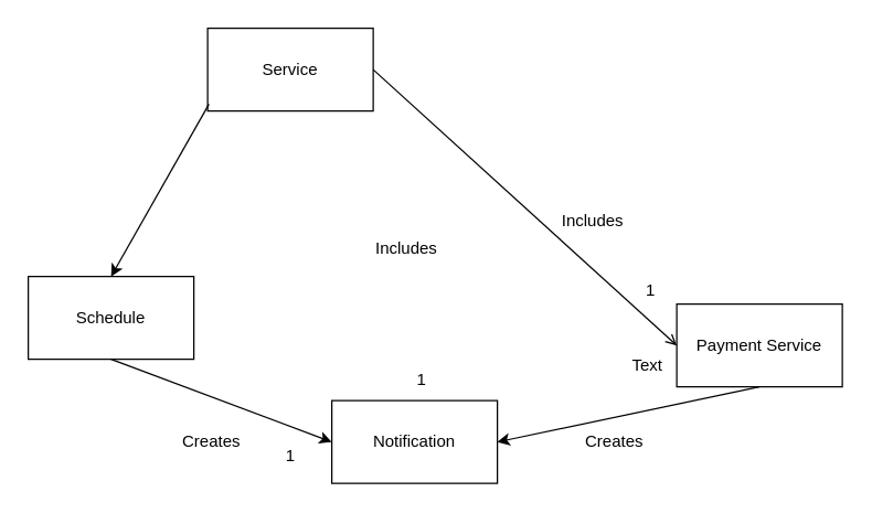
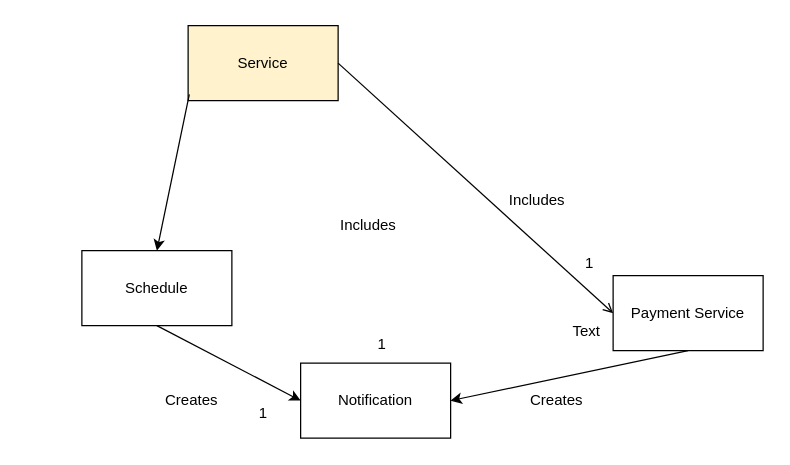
  <mxCell id="0" />
  <mxCell id="1" parent="0" />
- <mxCell id="2" value="Service" style="rounded=0;whiteSpace=wrap;html=1;" vertex="1" parent="1"><mxGeometry x="150" y="20" width="120" height="60" as="geometry" /></mxCell>
+ <mxCell id="2" value="Service" style="rounded=0;whiteSpace=wrap;html=1;fillColor=#fff2cc;" vertex="1" parent="1"><mxGeometry x="150" y="20" width="120" height="60" as="geometry" /></mxCell>
  <mxCell id="3" value="Payment Service" style="rounded=0;whiteSpace=wrap;html=1;" vertex="1" parent="1"><mxGeometry x="490" y="220" width="120" height="60" as="geometry" /></mxCell>
- <mxCell id="4" value="Schedule" style="rounded=0;whiteSpace=wrap;html=1;" vertex="1" parent="1"><mxGeometry x="20" y="200" width="120" height="60" as="geometry" /></mxCell>
+ <mxCell id="4" value="Schedule" style="rounded=0;whiteSpace=wrap;html=1;" vertex="1" parent="1"><mxGeometry x="65" y="200" width="120" height="60" as="geometry" /></mxCell>
  <mxCell id="5" value="" style="endArrow=open;html=1;entryX=0;entryY=0.5;entryDx=0;entryDy=0;exitX=1;exitY=0.5;exitDx=0;exitDy=0;" edge="1" parent="1" source="2" target="3"><mxGeometry width="50" height="50" relative="1" as="geometry"><mxPoint x="250" y="240" as="sourcePoint" /><mxPoint x="300" y="190" as="targetPoint" /></mxGeometry></mxCell>
  <mxCell id="6" value="Includes" style="text;html=1;resizable=0;points=[];autosize=1;align=left;verticalAlign=top;spacingTop=-4;" vertex="1" parent="1"><mxGeometry x="405" y="150" width="60" height="20" as="geometry" /></mxCell>
  <mxCell id="7" value="" style="endArrow=classic;html=1;entryX=0.5;entryY=0;entryDx=0;entryDy=0;exitX=0.008;exitY=0.917;exitDx=0;exitDy=0;exitPerimeter=0;" edge="1" parent="1" source="2" target="4"><mxGeometry width="50" height="50" relative="1" as="geometry"><mxPoint x="150" y="250" as="sourcePoint" /><mxPoint x="200" y="200" as="targetPoint" /></mxGeometry></mxCell>
  <mxCell id="8" value="Notification" style="rounded=0;whiteSpace=wrap;html=1;" vertex="1" parent="1"><mxGeometry x="240" y="290" width="120" height="60" as="geometry" /></mxCell>
  <mxCell id="9" value="Includes" style="text;html=1;resizable=0;points=[];autosize=1;align=left;verticalAlign=top;spacingTop=-4;" vertex="1" parent="1"><mxGeometry x="270" y="170" width="60" height="20" as="geometry" /></mxCell>
  <mxCell id="10" value="" style="endArrow=classic;html=1;exitX=0.5;exitY=1;exitDx=0;exitDy=0;entryX=1;entryY=0.5;entryDx=0;entryDy=0;" edge="1" parent="1" source="3" target="8"><mxGeometry width="50" height="50" relative="1" as="geometry"><mxPoint x="150" y="530" as="sourcePoint" /><mxPoint x="200" y="480" as="targetPoint" /></mxGeometry></mxCell>
  <mxCell id="11" value="Creates" style="text;html=1;resizable=0;points=[];autosize=1;align=left;verticalAlign=top;spacingTop=-4;" vertex="1" parent="1"><mxGeometry x="422" y="310" width="60" height="20" as="geometry" /></mxCell>
  <mxCell id="12" value="" style="endArrow=classic;html=1;exitX=0.5;exitY=1;exitDx=0;exitDy=0;entryX=0;entryY=0.5;entryDx=0;entryDy=0;" edge="1" parent="1" source="4" target="8"><mxGeometry width="50" height="50" relative="1" as="geometry"><mxPoint x="20" y="500" as="sourcePoint" /><mxPoint x="70" y="450" as="targetPoint" /></mxGeometry></mxCell>
  <mxCell id="13" value="Creates" style="text;html=1;resizable=0;points=[];autosize=1;align=left;verticalAlign=top;spacingTop=-4;" vertex="1" parent="1"><mxGeometry x="130" y="310" width="60" height="20" as="geometry" /></mxCell>
  <mxCell id="14" value="Text" style="text;html=1;resizable=0;points=[];autosize=1;align=left;verticalAlign=top;spacingTop=-4;" vertex="1" parent="1"><mxGeometry x="456" y="255" width="40" height="20" as="geometry" /></mxCell>
  <mxCell id="15" value="1" style="text;html=1;resizable=0;points=[];autosize=1;align=left;verticalAlign=top;spacingTop=-4;" vertex="1" parent="1"><mxGeometry x="466" y="200" width="20" height="20" as="geometry" /></mxCell>
  <mxCell id="16" value="1" style="text;html=1;resizable=0;points=[];autosize=1;align=left;verticalAlign=top;spacingTop=-4;" vertex="1" parent="1"><mxGeometry x="205" y="320" width="20" height="20" as="geometry" /></mxCell>
  <mxCell id="17" value="1" style="text;html=1;resizable=0;points=[];autosize=1;align=left;verticalAlign=top;spacingTop=-4;" vertex="1" parent="1"><mxGeometry x="300" y="265" width="20" height="20" as="geometry" /></mxCell>
